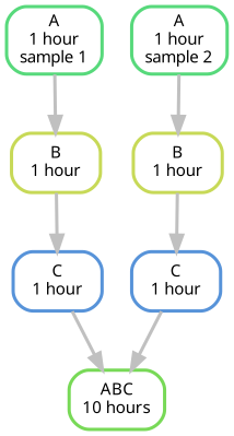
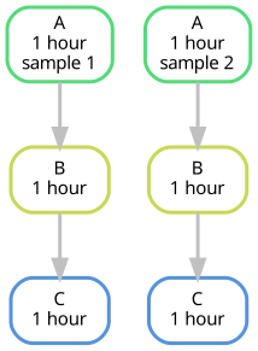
  digraph {
    bgcolor=white
    node [color="0.59 0.6 0.85" fontname=sans fontsize=10 penwidth=2 shape=box style=rounded]
    edge [color=grey penwidth=2]
-   n1 [color="0.29 0.6 0.85" label="ABC\n10 hours"]
    n2 [label="C\n1 hour"]
    n3 [label="C\n1 hour"]
    n4 [color="0.19 0.6 0.85" label="B\n1 hour"]
    n5 [color="0.19 0.6 0.85" label="B\n1 hour"]
    n6 [color="0.38 0.6 0.85" label="A\n1 hour\nsample 1"]
    n7 [color="0.38 0.6 0.85" label="A\n1 hour\nsample 2"]
-   n2 -> n1
-   n3 -> n1
    n4 -> n2
    n5 -> n3
    n6 -> n4
    n7 -> n5
  }
